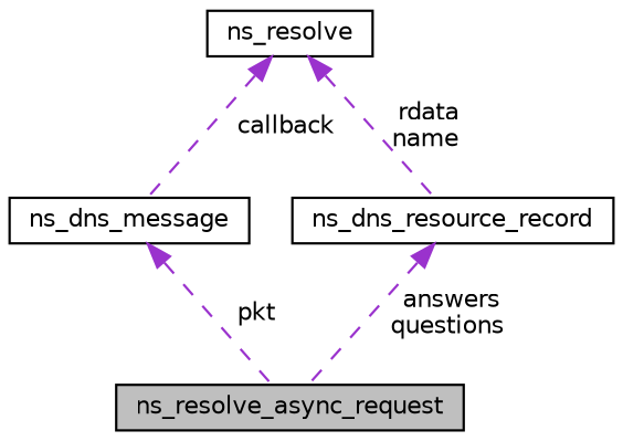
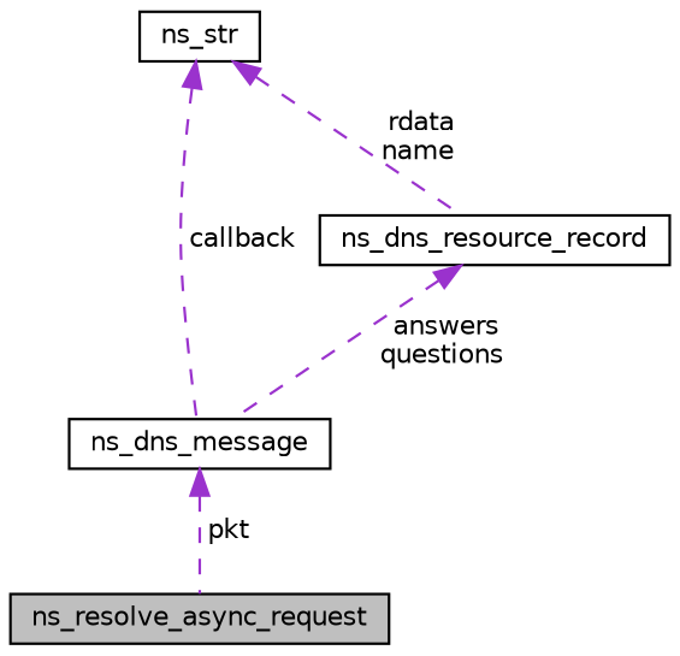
  digraph {
    node [color=black fillcolor=white fontname=Helvetica fontsize=10 shape=record style=filled]
    edge [color=darkorchid3 dir=back fontname=Helvetica fontsize=10 labelfontname=Helvetica labelfontsize=10 style=dashed]
    n1 [fillcolor=grey75 fontcolor=black height=0.2 label=ns_resolve_async_request width=0.4]
    n2 [height=0.2 label=ns_dns_message width=0.4]
-   n3 [height=0.2 label=ns_resolve width=0.4]
+   n3 [height=0.2 label=ns_str width=0.4]
    n4 [height=0.2 label=ns_dns_resource_record width=0.4]
    n2 -> n1 [label=" pkt"]
    n3 -> n2 [label=" callback"]
    n3 -> n4 [label=" rdata\nname"]
-   n4 -> n1 [label=" answers\nquestions"]
+   n4 -> n2 [label=" answers\nquestions"]
  }
